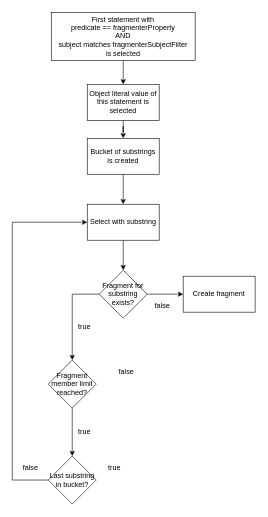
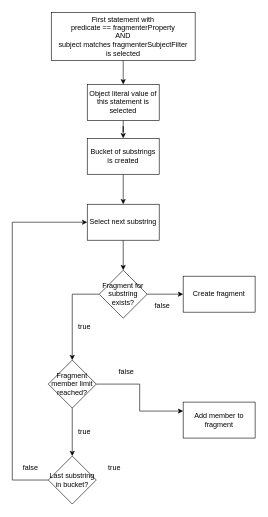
  <mxCell id="0" />
  <mxCell id="1" parent="0" />
  <mxCell id="2" style="edgeStyle=orthogonalEdgeStyle;rounded=0;orthogonalLoop=1;jettySize=auto;html=1;entryX=0.5;entryY=0;entryDx=0;entryDy=0;" edge="1" parent="1" source="3" target="5"><mxGeometry relative="1" as="geometry" /></mxCell>
  <mxCell id="3" value="&lt;div&gt;First statement with &lt;br&gt;&lt;/div&gt;&lt;div&gt;predicate == fragmenterProperty&lt;/div&gt;&lt;div&gt;AND&lt;/div&gt;&lt;div&gt;subject matches fragmenterSubjectFilter&lt;/div&gt;&lt;div&gt;is selected&lt;br&gt;&lt;/div&gt;" style="rounded=0;whiteSpace=wrap;html=1;" vertex="1" parent="1"><mxGeometry x="85" y="20" width="240" height="80" as="geometry" /></mxCell>
  <mxCell id="4" value="" style="edgeStyle=orthogonalEdgeStyle;rounded=0;orthogonalLoop=1;jettySize=auto;html=1;" edge="1" parent="1" source="5" target="7"><mxGeometry relative="1" as="geometry" /></mxCell>
  <mxCell id="5" value="Object literal value of this statement is selected" style="rounded=0;whiteSpace=wrap;html=1;" vertex="1" parent="1"><mxGeometry x="145" y="140" width="120" height="60" as="geometry" /></mxCell>
  <mxCell id="6" value="" style="edgeStyle=orthogonalEdgeStyle;rounded=0;orthogonalLoop=1;jettySize=auto;html=1;" edge="1" parent="1" source="7" target="9"><mxGeometry relative="1" as="geometry" /></mxCell>
  <mxCell id="7" value="Bucket of substrings is created" style="rounded=0;whiteSpace=wrap;html=1;" vertex="1" parent="1"><mxGeometry x="145" y="230" width="120" height="60" as="geometry" /></mxCell>
  <mxCell id="8" value="" style="edgeStyle=orthogonalEdgeStyle;rounded=0;orthogonalLoop=1;jettySize=auto;html=1;" edge="1" parent="1" source="9" target="12"><mxGeometry relative="1" as="geometry" /></mxCell>
- <mxCell id="9" value="Select with substring" style="rounded=0;whiteSpace=wrap;html=1;" vertex="1" parent="1"><mxGeometry x="145" y="340" width="120" height="60" as="geometry" /></mxCell>
+ <mxCell id="9" value="Select next substring" style="rounded=0;whiteSpace=wrap;html=1;" vertex="1" parent="1"><mxGeometry x="145" y="340" width="120" height="60" as="geometry" /></mxCell>
  <mxCell id="10" value="" style="edgeStyle=orthogonalEdgeStyle;rounded=0;orthogonalLoop=1;jettySize=auto;html=1;" edge="1" parent="1" source="12" target="16"><mxGeometry relative="1" as="geometry"><mxPoint x="120" y="600" as="targetPoint" /></mxGeometry></mxCell>
  <mxCell id="11" value="" style="edgeStyle=orthogonalEdgeStyle;rounded=0;orthogonalLoop=1;jettySize=auto;html=1;" edge="1" parent="1" source="12" target="19"><mxGeometry relative="1" as="geometry" /></mxCell>
  <mxCell id="12" value="Fragment for substring exists?" style="rhombus;whiteSpace=wrap;html=1;rounded=0;" vertex="1" parent="1"><mxGeometry x="165" y="450" width="80" height="80" as="geometry" /></mxCell>
  <mxCell id="13" value="true" style="text;html=1;align=center;verticalAlign=middle;resizable=0;points=[];autosize=1;strokeColor=none;fillColor=none;" vertex="1" parent="1"><mxGeometry x="120" y="530" width="40" height="30" as="geometry" /></mxCell>
  <mxCell id="14" value="" style="edgeStyle=orthogonalEdgeStyle;rounded=0;orthogonalLoop=1;jettySize=auto;html=1;" edge="1" parent="1" source="16" target="18"><mxGeometry relative="1" as="geometry" /></mxCell>
+ <mxCell id="15" value="" style="edgeStyle=orthogonalEdgeStyle;rounded=0;orthogonalLoop=1;jettySize=auto;html=1;entryX=0;entryY=0.25;entryDx=0;entryDy=0;" edge="1" parent="1" source="16" target="22"><mxGeometry relative="1" as="geometry" /></mxCell>
  <mxCell id="16" value="Fragment member limit reached?" style="rhombus;whiteSpace=wrap;html=1;" vertex="1" parent="1"><mxGeometry x="80" y="600" width="80" height="80" as="geometry" /></mxCell>
  <mxCell id="17" style="edgeStyle=orthogonalEdgeStyle;rounded=0;orthogonalLoop=1;jettySize=auto;html=1;entryX=0;entryY=0.5;entryDx=0;entryDy=0;" edge="1" parent="1" source="18" target="9"><mxGeometry relative="1" as="geometry"><Array as="points"><mxPoint x="20" y="800" /><mxPoint x="20" y="370" /></Array></mxGeometry></mxCell>
  <mxCell id="18" value="Last substring in bucket?" style="rhombus;whiteSpace=wrap;html=1;" vertex="1" parent="1"><mxGeometry x="80" y="760" width="80" height="80" as="geometry" /></mxCell>
  <mxCell id="19" value="Create fragment" style="whiteSpace=wrap;html=1;rounded=0;" vertex="1" parent="1"><mxGeometry x="305" y="460" width="120" height="60" as="geometry" /></mxCell>
  <mxCell id="20" value="false" style="text;html=1;align=center;verticalAlign=middle;resizable=0;points=[];autosize=1;strokeColor=none;fillColor=none;" vertex="1" parent="1"><mxGeometry x="245" y="495" width="50" height="30" as="geometry" /></mxCell>
  <mxCell id="21" value="true" style="text;html=1;align=center;verticalAlign=middle;resizable=0;points=[];autosize=1;strokeColor=none;fillColor=none;" vertex="1" parent="1"><mxGeometry x="120" y="705" width="40" height="30" as="geometry" /></mxCell>
+ <mxCell id="22" value="Add member to fragment" style="whiteSpace=wrap;html=1;" vertex="1" parent="1"><mxGeometry x="305" y="670" width="120" height="60" as="geometry" /></mxCell>
  <mxCell id="23" value="false" style="text;html=1;align=center;verticalAlign=middle;resizable=0;points=[];autosize=1;strokeColor=none;fillColor=none;" vertex="1" parent="1"><mxGeometry x="185" y="605" width="50" height="30" as="geometry" /></mxCell>
  <mxCell id="24" value="true" style="text;html=1;align=center;verticalAlign=middle;resizable=0;points=[];autosize=1;strokeColor=none;fillColor=none;" vertex="1" parent="1"><mxGeometry x="170" y="765" width="40" height="30" as="geometry" /></mxCell>
  <mxCell id="25" value="false" style="text;html=1;align=center;verticalAlign=middle;resizable=0;points=[];autosize=1;strokeColor=none;fillColor=none;" vertex="1" parent="1"><mxGeometry x="25" y="765" width="50" height="30" as="geometry" /></mxCell>
